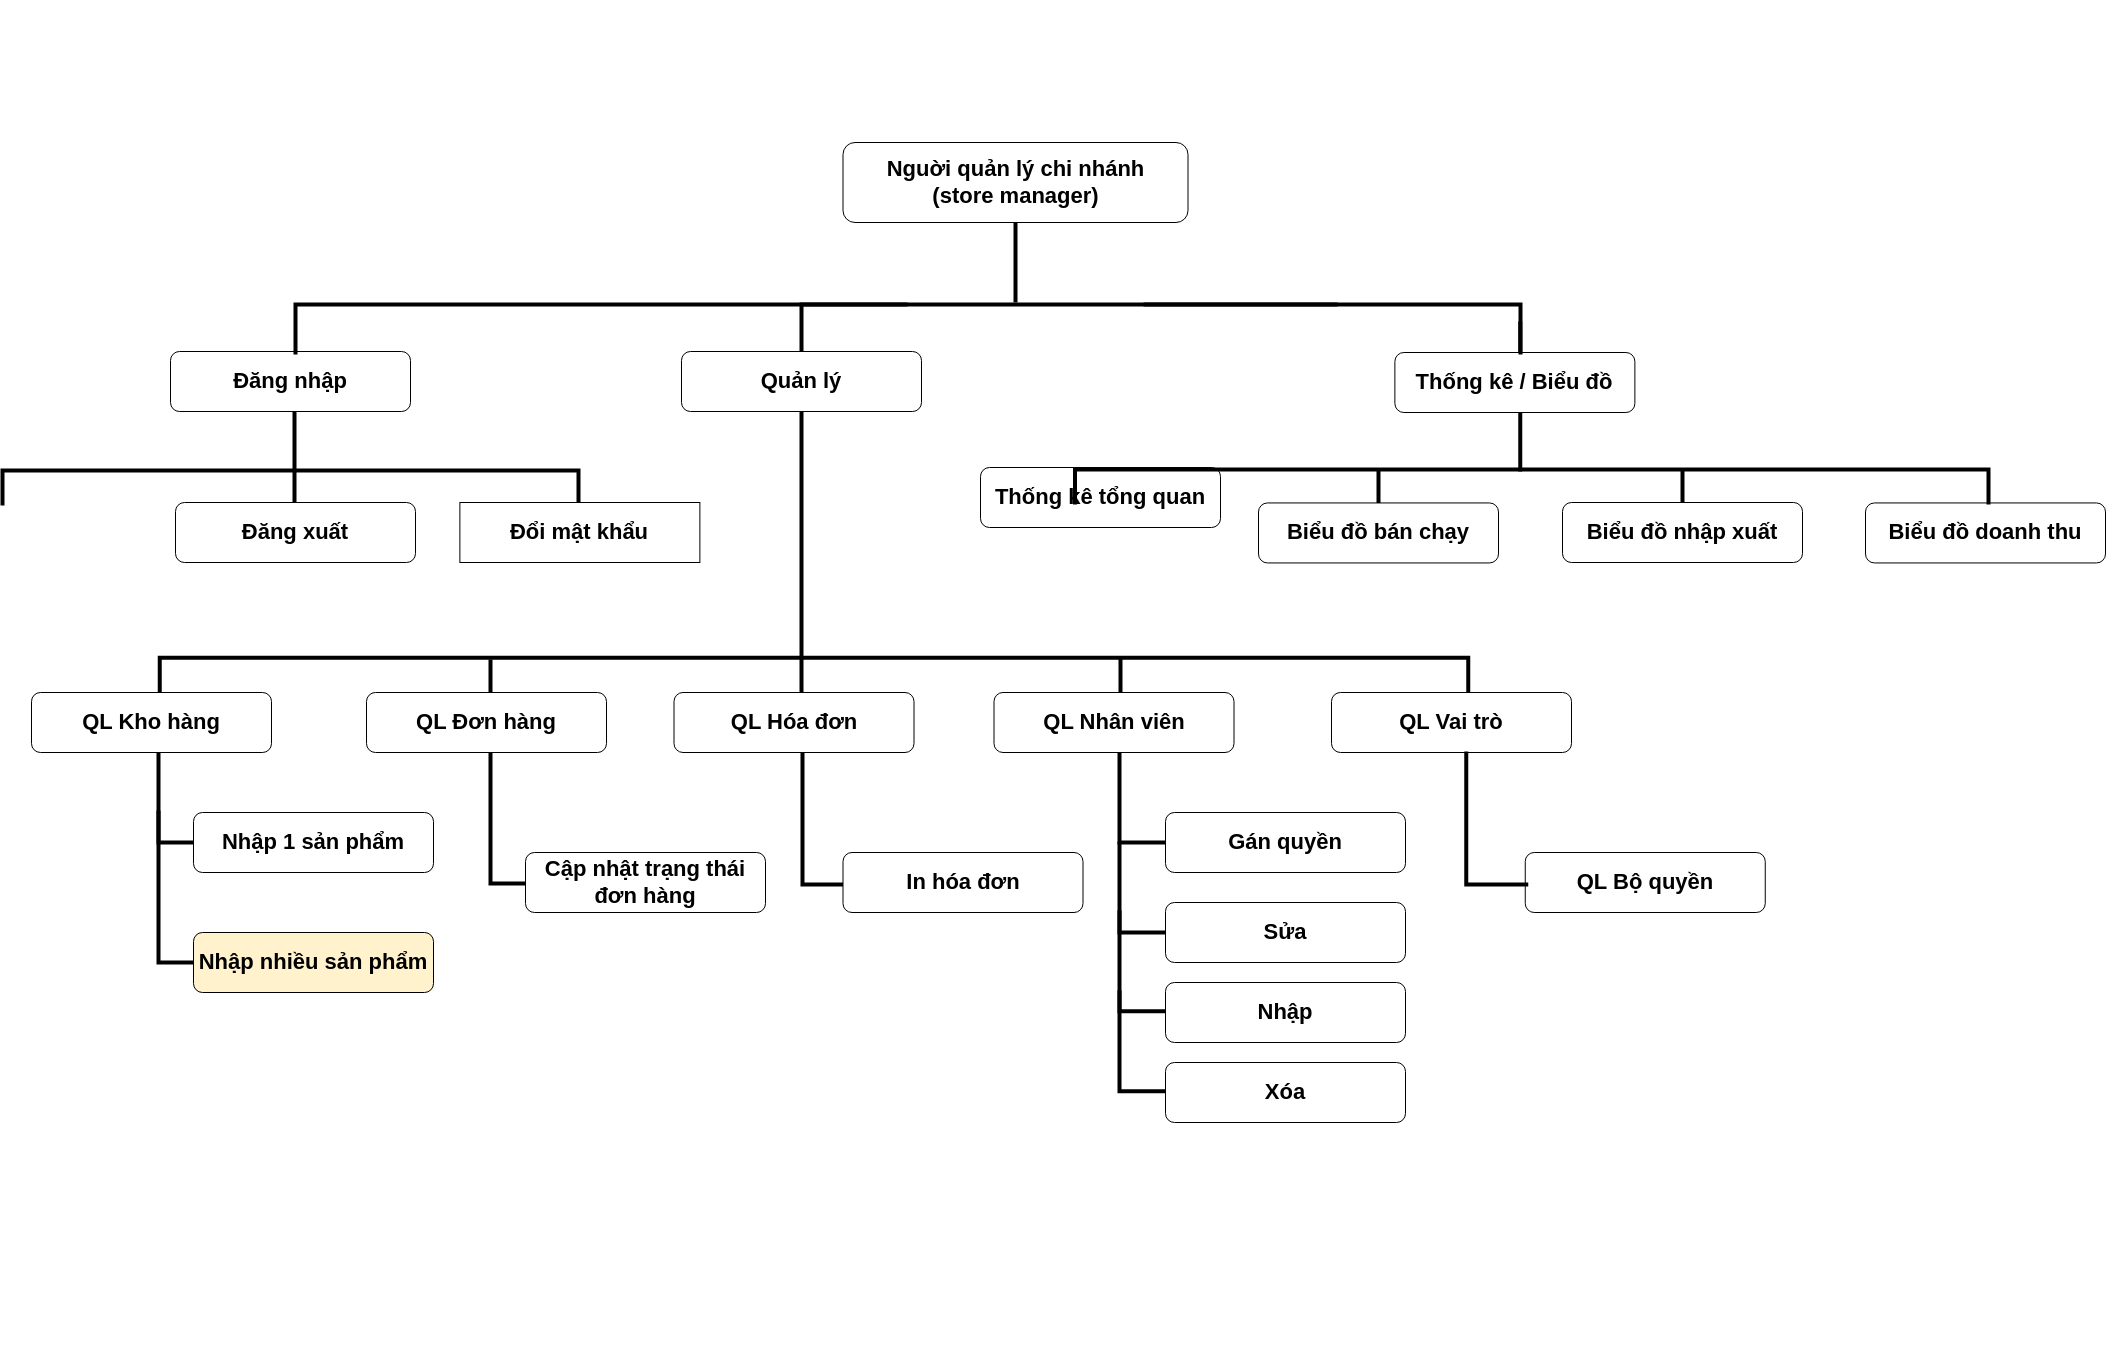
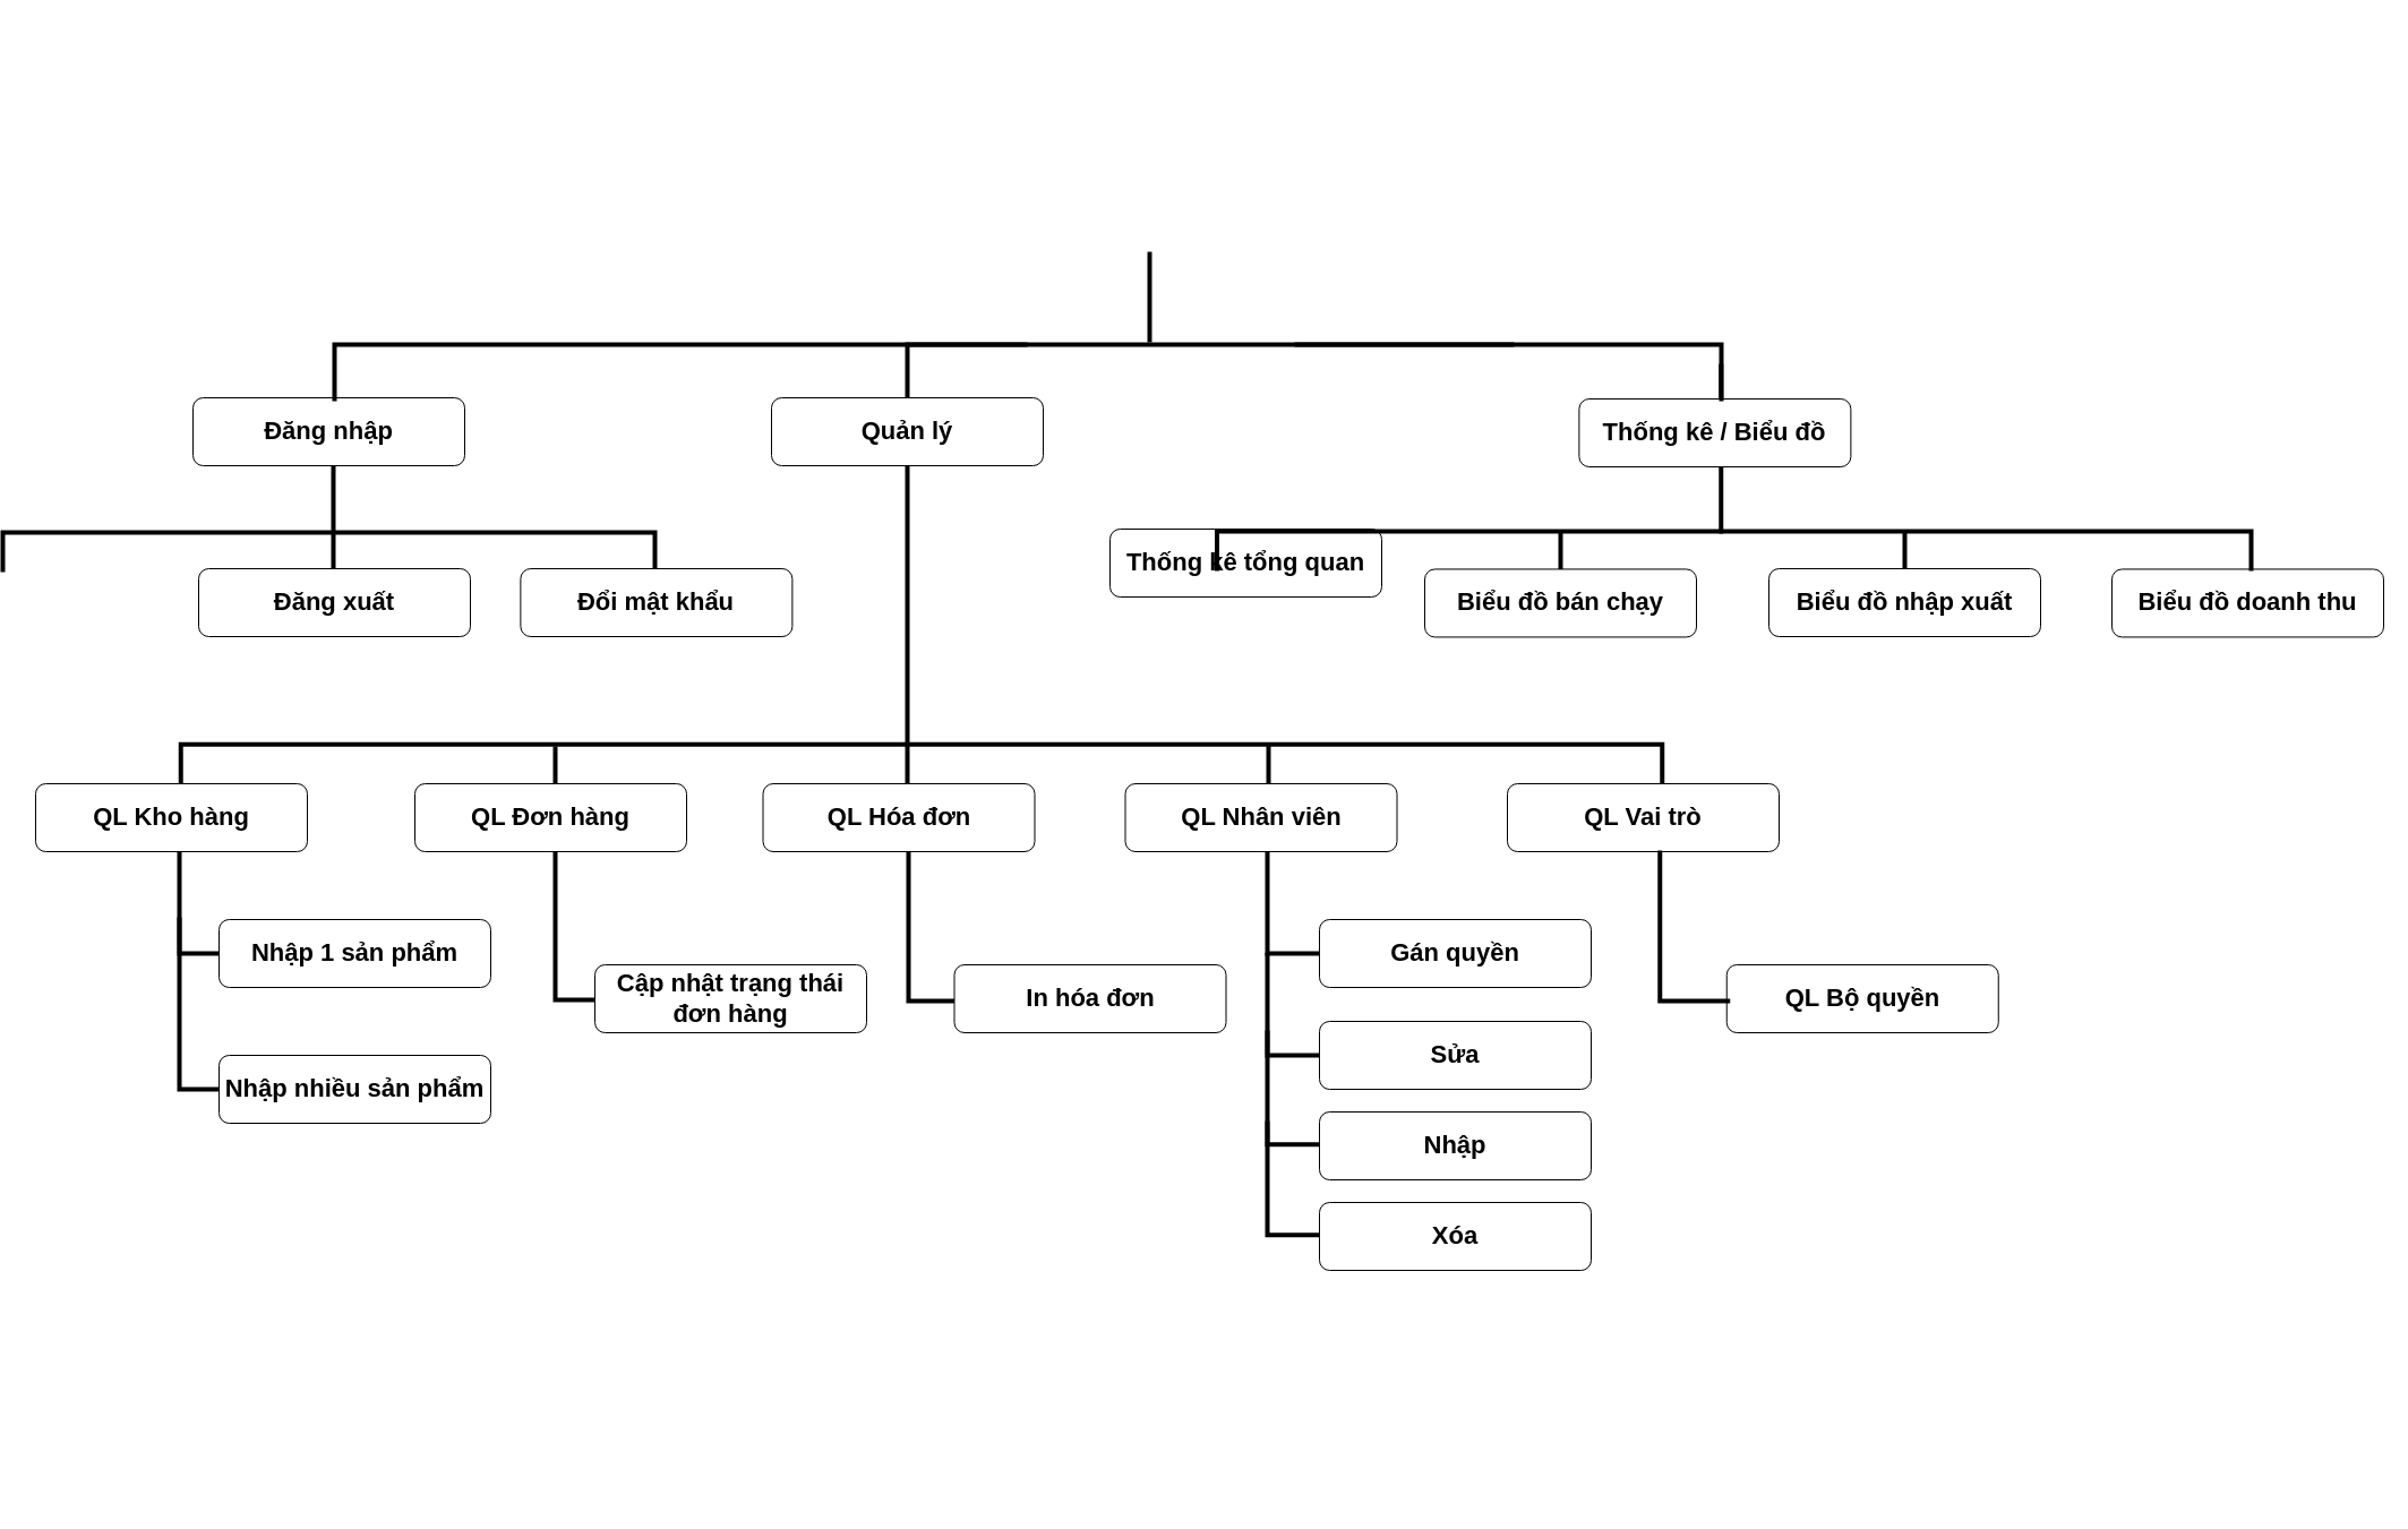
  <mxCell id="0" />
  <mxCell id="1" parent="0" />
  <mxCell id="2" value="" style="shape=partialRectangle;whiteSpace=wrap;html=1;bottom=0;right=0;fillColor=none;strokeWidth=4;fontSize=56;direction=north;" vertex="1" parent="1"><mxGeometry x="1108" y="912" width="60" height="98.75" as="geometry" /></mxCell>
  <mxCell id="3" value="" style="shape=partialRectangle;whiteSpace=wrap;html=1;bottom=0;right=0;fillColor=none;strokeWidth=4;fontSize=56;direction=north;" vertex="1" parent="1"><mxGeometry x="1108" y="992" width="60" height="98.75" as="geometry" /></mxCell>
  <mxCell id="4" value="" style="shape=partialRectangle;whiteSpace=wrap;html=1;bottom=0;right=0;fillColor=none;strokeWidth=4;fontSize=56;direction=north;" vertex="1" parent="1"><mxGeometry x="1108" y="843.25" width="60" height="88.75" as="geometry" /></mxCell>
  <mxCell id="5" value="" style="shape=partialRectangle;whiteSpace=wrap;html=1;bottom=0;right=0;fillColor=none;strokeWidth=4;fontSize=56;direction=north;" vertex="1" parent="1"><mxGeometry x="1108" y="751" width="60" height="91" as="geometry" /></mxCell>
  <mxCell id="6" value="" style="shape=partialRectangle;whiteSpace=wrap;html=1;bottom=0;right=0;fillColor=none;strokeWidth=4;fontSize=56;direction=north;" vertex="1" parent="1"><mxGeometry x="791" y="734" width="60" height="150" as="geometry" /></mxCell>
  <mxCell id="7" value="" style="shape=partialRectangle;whiteSpace=wrap;html=1;bottom=0;right=0;fillColor=none;strokeWidth=4;fontSize=56;direction=north;" vertex="1" parent="1"><mxGeometry x="479" y="733" width="60" height="150" as="geometry" /></mxCell>
  <mxCell id="8" value="" style="shape=partialRectangle;whiteSpace=wrap;html=1;bottom=0;right=0;fillColor=none;strokeWidth=4;fontSize=56;direction=north;" vertex="1" parent="1"><mxGeometry x="147" y="812" width="60" height="150" as="geometry" /></mxCell>
  <mxCell id="9" value="" style="shape=partialRectangle;whiteSpace=wrap;html=1;bottom=0;right=0;fillColor=none;strokeWidth=4;fontSize=56;direction=north;" vertex="1" parent="1"><mxGeometry x="147" y="752" width="60" height="90" as="geometry" /></mxCell>
  <mxCell id="10" value="" style="line;strokeWidth=4;direction=south;html=1;fontSize=56;" vertex="1" parent="1"><mxGeometry x="1104" y="656" width="10" height="50" as="geometry" /></mxCell>
  <mxCell id="11" value="" style="line;strokeWidth=4;direction=south;html=1;fontSize=56;" vertex="1" parent="1"><mxGeometry x="474" y="659" width="10" height="60" as="geometry" /></mxCell>
  <mxCell id="12" value="" style="line;strokeWidth=4;direction=south;html=1;fontSize=56;" vertex="1" parent="1"><mxGeometry x="1503.75" y="321" width="10" height="150" as="geometry" /></mxCell>
  <mxCell id="13" value="" style="line;strokeWidth=4;direction=south;html=1;fontSize=56;" vertex="1" parent="1"><mxGeometry x="1666" y="467.5" width="10" height="40" as="geometry" /></mxCell>
  <mxCell id="14" value="" style="line;strokeWidth=4;direction=south;html=1;fontSize=56;" vertex="1" parent="1"><mxGeometry x="1362" y="467.5" width="10" height="40" as="geometry" /></mxCell>
  <mxCell id="15" value="" style="line;strokeWidth=4;direction=south;html=1;fontSize=56;" vertex="1" parent="1"><mxGeometry x="278" y="402" width="10" height="140" as="geometry" /></mxCell>
  <mxCell id="16" value="" style="strokeWidth=4;html=1;shape=mxgraph.flowchart.annotation_1;align=left;pointerEvents=1;fontSize=56;rotation=90;" vertex="1" parent="1"><mxGeometry x="261.5" y="199.5" width="35" height="576" as="geometry" /></mxCell>
  <mxCell id="17" value="" style="line;strokeWidth=4;direction=south;html=1;fontSize=56;" vertex="1" parent="1"><mxGeometry x="785" y="398.55" width="10" height="303.45" as="geometry" /></mxCell>
  <mxCell id="18" value="" style="shape=partialRectangle;whiteSpace=wrap;html=1;bottom=0;right=0;fillColor=none;strokeWidth=4;fontSize=56;" vertex="1" parent="1"><mxGeometry x="790" y="304" width="534" height="60" as="geometry" /></mxCell>
- <mxCell id="19" value="Nguời quản lý chi nhánh&lt;br&gt;(store manager)" style="rounded=1;whiteSpace=wrap;html=1;fontSize=22;fontStyle=1" vertex="1" parent="1"><mxGeometry x="831.5" y="142" width="345" height="80" as="geometry" /></mxCell>
  <mxCell id="20" value="Đăng nhập" style="rounded=1;whiteSpace=wrap;html=1;fontSize=22;fontStyle=1" vertex="1" parent="1"><mxGeometry x="159" y="351" width="240" height="60" as="geometry" /></mxCell>
- <mxCell id="21" value="Đổi mật khẩu" style="whiteSpace=wrap;html=1;fontSize=22;fontStyle=1;rounded=0;" vertex="1" parent="1"><mxGeometry x="448.38" y="502" width="240" height="60" as="geometry" /></mxCell>
+ <mxCell id="21" value="Đổi mật khẩu" style="rounded=1;whiteSpace=wrap;html=1;fontSize=22;fontStyle=1" vertex="1" parent="1"><mxGeometry x="448.38" y="502" width="240" height="60" as="geometry" /></mxCell>
  <mxCell id="22" value="Thống kê / Biểu đồ" style="rounded=1;whiteSpace=wrap;html=1;fontSize=22;fontStyle=1" vertex="1" parent="1"><mxGeometry x="1383.38" y="352" width="240" height="60" as="geometry" /></mxCell>
  <mxCell id="23" value="Biểu đồ bán chạy" style="rounded=1;whiteSpace=wrap;html=1;fontSize=22;fontStyle=1" vertex="1" parent="1"><mxGeometry x="1247" y="502.45" width="240" height="60" as="geometry" /></mxCell>
  <mxCell id="24" value="Biểu đồ nhập xuất" style="rounded=1;whiteSpace=wrap;html=1;fontSize=22;fontStyle=1" vertex="1" parent="1"><mxGeometry x="1551" y="502" width="240" height="60" as="geometry" /></mxCell>
  <mxCell id="25" value="Biểu đồ doanh thu" style="rounded=1;whiteSpace=wrap;html=1;fontSize=22;fontStyle=1" vertex="1" parent="1"><mxGeometry x="1854" y="502.45" width="240" height="60" as="geometry" /></mxCell>
  <mxCell id="26" value="" style="line;strokeWidth=4;direction=south;html=1;fontSize=56;" vertex="1" parent="1"><mxGeometry x="999" y="222" width="10" height="80" as="geometry" /></mxCell>
  <mxCell id="27" value="" style="shape=partialRectangle;whiteSpace=wrap;html=1;bottom=0;right=0;fillColor=none;strokeWidth=4;fontSize=56;" vertex="1" parent="1"><mxGeometry x="284" y="304" width="610" height="48" as="geometry" /></mxCell>
  <mxCell id="28" value="" style="shape=partialRectangle;whiteSpace=wrap;html=1;bottom=0;right=0;fillColor=none;strokeWidth=4;fontSize=56;direction=east;flipH=1;" vertex="1" parent="1"><mxGeometry x="1134" y="304" width="375" height="48" as="geometry" /></mxCell>
  <mxCell id="29" value="Đăng xuất" style="rounded=1;whiteSpace=wrap;html=1;fontSize=22;fontStyle=1" vertex="1" parent="1"><mxGeometry x="164" y="502" width="240" height="60" as="geometry" /></mxCell>
  <mxCell id="30" value="Thống kê tổng quan" style="rounded=1;whiteSpace=wrap;html=1;fontSize=22;fontStyle=1" vertex="1" parent="1"><mxGeometry x="969" y="467" width="240" height="60" as="geometry" /></mxCell>
  <mxCell id="31" value="Quản lý" style="rounded=1;whiteSpace=wrap;html=1;fontSize=22;fontStyle=1" vertex="1" parent="1"><mxGeometry x="670" y="351" width="240" height="60" as="geometry" /></mxCell>
  <mxCell id="32" value="QL Hóa đơn" style="rounded=1;whiteSpace=wrap;html=1;fontSize=22;fontStyle=1;direction=east;" vertex="1" parent="1"><mxGeometry x="662.5" y="692" width="240" height="60" as="geometry" /></mxCell>
  <mxCell id="33" value="QL Kho hàng" style="rounded=1;whiteSpace=wrap;html=1;fontSize=22;fontStyle=1;direction=east;" vertex="1" parent="1"><mxGeometry x="20" y="692" width="240" height="60" as="geometry" /></mxCell>
  <mxCell id="34" value="QL Đơn hàng" style="rounded=1;whiteSpace=wrap;html=1;fontSize=22;fontStyle=1;direction=east;" vertex="1" parent="1"><mxGeometry x="355" y="692" width="240" height="60" as="geometry" /></mxCell>
  <mxCell id="35" value="QL Nhân viên" style="rounded=1;whiteSpace=wrap;html=1;fontSize=22;fontStyle=1;direction=east;" vertex="1" parent="1"><mxGeometry x="982.5" y="692" width="240" height="60" as="geometry" /></mxCell>
  <mxCell id="36" value="QL Vai trò" style="rounded=1;whiteSpace=wrap;html=1;fontSize=22;fontStyle=1;direction=east;" vertex="1" parent="1"><mxGeometry x="1320" y="692" width="240" height="60" as="geometry" /></mxCell>
  <mxCell id="37" value="" style="strokeWidth=4;html=1;shape=mxgraph.flowchart.annotation_1;align=left;pointerEvents=1;fontSize=56;rotation=90;" vertex="1" parent="1"><mxGeometry x="1502.75" y="29.75" width="35" height="913.5" as="geometry" /></mxCell>
  <mxCell id="38" value="" style="strokeWidth=4;html=1;shape=mxgraph.flowchart.annotation_1;align=left;pointerEvents=1;fontSize=56;rotation=90;" vertex="1" parent="1"><mxGeometry x="785" y="20.5" width="35" height="1308.5" as="geometry" /></mxCell>
  <mxCell id="39" value="Nhập 1 sản phẩm" style="rounded=1;whiteSpace=wrap;html=1;fontSize=22;fontStyle=1;direction=east;" vertex="1" parent="1"><mxGeometry x="182" y="812" width="240" height="60" as="geometry" /></mxCell>
- <mxCell id="40" value="Nhập nhiều sản phẩm" style="rounded=1;whiteSpace=wrap;html=1;fontSize=22;fontStyle=1;direction=east;fillColor=#fff2cc;" vertex="1" parent="1"><mxGeometry x="182" y="932" width="240" height="60" as="geometry" /></mxCell>
+ <mxCell id="40" value="Nhập nhiều sản phẩm" style="rounded=1;whiteSpace=wrap;html=1;fontSize=22;fontStyle=1;direction=east;" vertex="1" parent="1"><mxGeometry x="182" y="932" width="240" height="60" as="geometry" /></mxCell>
  <mxCell id="41" value="Cập nhật trạng thái đơn hàng" style="rounded=1;whiteSpace=wrap;html=1;fontSize=22;fontStyle=1;direction=east;" vertex="1" parent="1"><mxGeometry x="514" y="852" width="240" height="60" as="geometry" /></mxCell>
  <mxCell id="42" value="In hóa đơn" style="rounded=1;whiteSpace=wrap;html=1;fontSize=22;fontStyle=1;direction=east;" vertex="1" parent="1"><mxGeometry x="831.5" y="852" width="240" height="60" as="geometry" /></mxCell>
  <mxCell id="43" value="Gán quyền" style="rounded=1;whiteSpace=wrap;html=1;fontSize=22;fontStyle=1;direction=east;" vertex="1" parent="1"><mxGeometry x="1154" y="812" width="240" height="60" as="geometry" /></mxCell>
  <mxCell id="44" value="Xóa" style="rounded=1;whiteSpace=wrap;html=1;fontSize=22;fontStyle=1;direction=east;" vertex="1" parent="1"><mxGeometry x="1154" y="1062" width="240" height="60" as="geometry" /></mxCell>
  <mxCell id="45" value="Sửa" style="rounded=1;whiteSpace=wrap;html=1;fontSize=22;fontStyle=1;direction=east;" vertex="1" parent="1"><mxGeometry x="1154" y="902" width="240" height="60" as="geometry" /></mxCell>
  <mxCell id="46" value="Nhập" style="rounded=1;whiteSpace=wrap;html=1;fontSize=22;fontStyle=1;direction=east;" vertex="1" parent="1"><mxGeometry x="1154" y="982" width="240" height="60" as="geometry" /></mxCell>
  <mxCell id="47" value="QL Bộ quyền" style="rounded=1;whiteSpace=wrap;html=1;fontSize=22;fontStyle=1;direction=east;" vertex="1" parent="1"><mxGeometry x="1513.75" y="852" width="240" height="60" as="geometry" /></mxCell>
  <mxCell id="48" value="" style="shape=partialRectangle;whiteSpace=wrap;html=1;bottom=0;right=0;fillColor=none;strokeWidth=4;fontSize=56;direction=north;" vertex="1" parent="1"><mxGeometry x="1454.75" y="753" width="60" height="131" as="geometry" /></mxCell>
